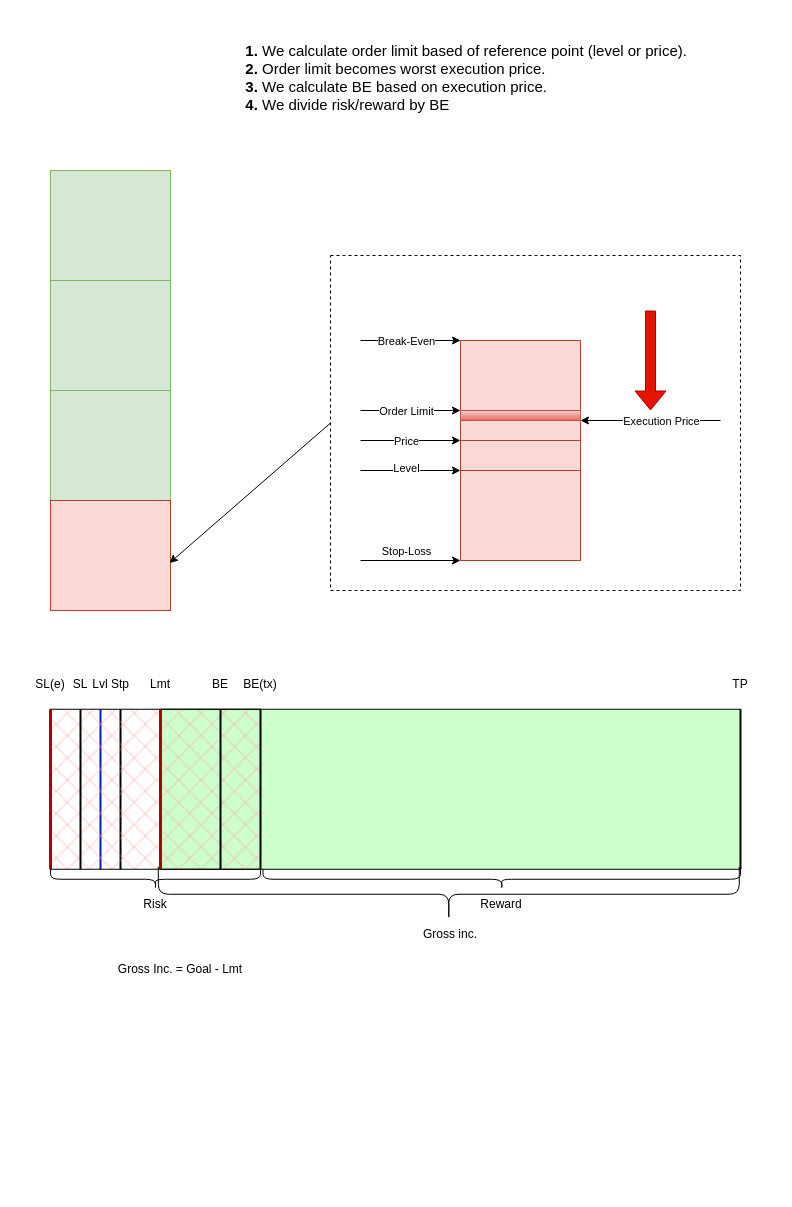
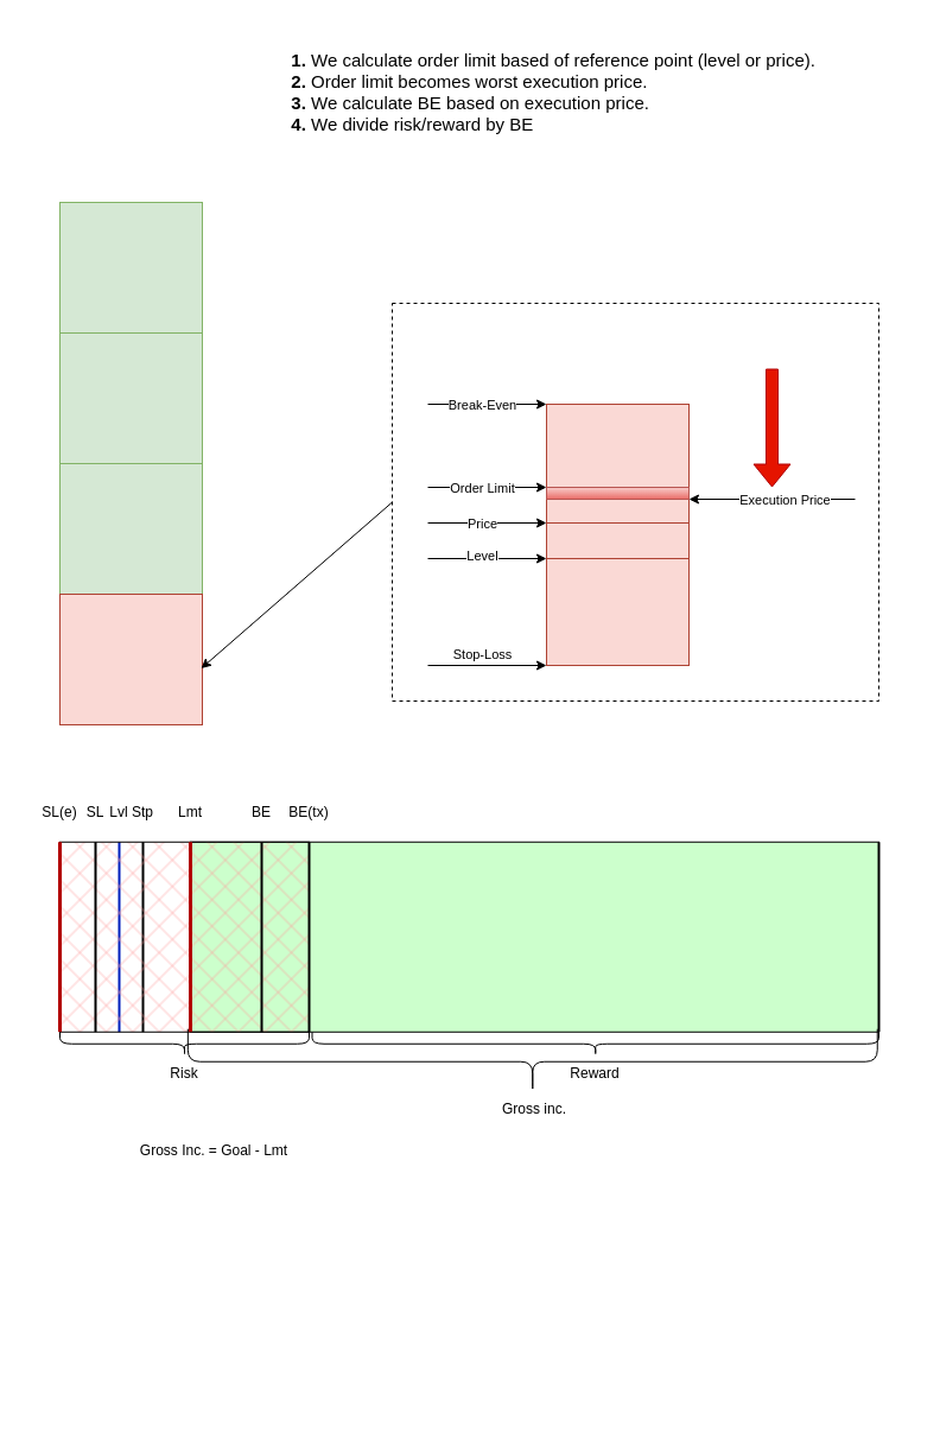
  <mxCell id="0" />
  <mxCell id="1" parent="0" />
  <mxCell id="2" value="" style="rounded=0;whiteSpace=wrap;html=1;fillStyle=auto;fillColor=#CCFFCC;" vertex="1" parent="1"><mxGeometry x="160" y="708.75" width="580" height="160" as="geometry" /></mxCell>
  <mxCell id="3" value="" style="group" vertex="1" connectable="0" parent="1"><mxGeometry x="70" y="668.75" width="60" height="200" as="geometry" /></mxCell>
  <mxCell id="4" value="" style="endArrow=none;html=1;rounded=0;strokeWidth=2;fillColor=#0050ef;strokeColor=#001DBC;" edge="1" parent="3"><mxGeometry width="50" height="50" relative="1" as="geometry"><mxPoint x="30" y="200" as="sourcePoint" /><mxPoint x="30" y="40" as="targetPoint" /></mxGeometry></mxCell>
  <mxCell id="5" value="Lvl" style="text;html=1;align=center;verticalAlign=middle;whiteSpace=wrap;rounded=0;" vertex="1" parent="3"><mxGeometry width="60" height="30" as="geometry" /></mxCell>
  <mxCell id="6" value="" style="rounded=0;whiteSpace=wrap;html=1;fillColor=none;dashed=1;" parent="1" vertex="1"><mxGeometry x="330" y="255" width="410" height="335" as="geometry" /></mxCell>
  <mxCell id="7" value="" style="rounded=0;whiteSpace=wrap;html=1;fillColor=#d5e8d4;strokeColor=#82b366;" parent="1" vertex="1"><mxGeometry x="50" y="390" width="120" height="110" as="geometry" /></mxCell>
  <mxCell id="8" value="" style="rounded=0;whiteSpace=wrap;html=1;fillColor=#fad9d5;strokeColor=#ae4132;" parent="1" vertex="1"><mxGeometry x="50" y="500" width="120" height="110" as="geometry" /></mxCell>
  <mxCell id="9" value="" style="rounded=0;whiteSpace=wrap;html=1;fillColor=#d5e8d4;strokeColor=#82b366;" parent="1" vertex="1"><mxGeometry x="50" y="280" width="120" height="110" as="geometry" /></mxCell>
  <mxCell id="10" value="" style="rounded=0;whiteSpace=wrap;html=1;fillColor=#d5e8d4;strokeColor=#82b366;" parent="1" vertex="1"><mxGeometry x="50" y="170" width="120" height="110" as="geometry" /></mxCell>
  <mxCell id="11" value="" style="rounded=0;whiteSpace=wrap;html=1;fillColor=#fad9d5;strokeColor=#ae4132;" parent="1" vertex="1"><mxGeometry x="460" y="470" width="120" height="90" as="geometry" /></mxCell>
  <mxCell id="12" value="" style="rounded=0;whiteSpace=wrap;html=1;fillColor=#fad9d5;strokeColor=#ae4132;" parent="1" vertex="1"><mxGeometry x="460" y="440" width="120" height="30" as="geometry" /></mxCell>
  <mxCell id="13" value="" style="rounded=0;whiteSpace=wrap;html=1;fillColor=#fad9d5;strokeColor=#ae4132;" parent="1" vertex="1"><mxGeometry x="460" y="410" width="120" height="30" as="geometry" /></mxCell>
  <mxCell id="14" value="" style="rounded=0;whiteSpace=wrap;html=1;fillColor=#fad9d5;strokeColor=#ae4132;" parent="1" vertex="1"><mxGeometry x="460" y="340" width="120" height="70" as="geometry" /></mxCell>
  <mxCell id="15" value="" style="endArrow=classic;html=1;rounded=0;entryX=0;entryY=1;entryDx=0;entryDy=0;" parent="1" target="12" edge="1"><mxGeometry width="50" height="50" relative="1" as="geometry"><mxPoint x="360" y="470" as="sourcePoint" /><mxPoint x="430" y="320" as="targetPoint" /></mxGeometry></mxCell>
  <mxCell id="16" value="Level" style="edgeLabel;html=1;align=center;verticalAlign=middle;resizable=0;points=[];" parent="15" vertex="1" connectable="0"><mxGeometry x="-0.4" y="3" relative="1" as="geometry"><mxPoint x="15" as="offset" /></mxGeometry></mxCell>
  <mxCell id="17" value="" style="endArrow=classic;html=1;rounded=0;entryX=0;entryY=1;entryDx=0;entryDy=0;" parent="1" edge="1"><mxGeometry width="50" height="50" relative="1" as="geometry"><mxPoint x="360" y="560" as="sourcePoint" /><mxPoint x="460" y="560" as="targetPoint" /></mxGeometry></mxCell>
  <mxCell id="18" value="Stop-Loss" style="edgeLabel;html=1;align=center;verticalAlign=middle;resizable=0;points=[];" parent="17" vertex="1" connectable="0"><mxGeometry x="-0.4" y="3" relative="1" as="geometry"><mxPoint x="15" y="-7" as="offset" /></mxGeometry></mxCell>
  <mxCell id="19" value="" style="endArrow=classic;html=1;rounded=0;entryX=0;entryY=1;entryDx=0;entryDy=0;" parent="1" edge="1"><mxGeometry width="50" height="50" relative="1" as="geometry"><mxPoint x="360" y="440" as="sourcePoint" /><mxPoint x="460" y="440" as="targetPoint" /></mxGeometry></mxCell>
  <mxCell id="20" value="Price" style="edgeLabel;html=1;align=center;verticalAlign=middle;resizable=0;points=[];" parent="19" vertex="1" connectable="0"><mxGeometry x="-0.4" y="3" relative="1" as="geometry"><mxPoint x="15" y="3" as="offset" /></mxGeometry></mxCell>
  <mxCell id="21" value="" style="endArrow=classic;html=1;rounded=0;entryX=0;entryY=1;entryDx=0;entryDy=0;" parent="1" edge="1"><mxGeometry width="50" height="50" relative="1" as="geometry"><mxPoint x="360" y="410" as="sourcePoint" /><mxPoint x="460" y="410" as="targetPoint" /></mxGeometry></mxCell>
  <mxCell id="22" value="Order Limit" style="edgeLabel;html=1;align=center;verticalAlign=middle;resizable=0;points=[];" parent="21" vertex="1" connectable="0"><mxGeometry x="-0.4" y="3" relative="1" as="geometry"><mxPoint x="15" y="3" as="offset" /></mxGeometry></mxCell>
  <mxCell id="23" value="" style="endArrow=classic;html=1;rounded=0;entryX=0;entryY=1;entryDx=0;entryDy=0;" parent="1" edge="1"><mxGeometry width="50" height="50" relative="1" as="geometry"><mxPoint x="360" y="340" as="sourcePoint" /><mxPoint x="460" y="340" as="targetPoint" /></mxGeometry></mxCell>
  <mxCell id="24" value="Break-Even" style="edgeLabel;html=1;align=center;verticalAlign=middle;resizable=0;points=[];" parent="23" vertex="1" connectable="0"><mxGeometry x="-0.4" y="3" relative="1" as="geometry"><mxPoint x="15" y="3" as="offset" /></mxGeometry></mxCell>
  <mxCell id="25" value="" style="rounded=0;whiteSpace=wrap;html=1;fillColor=#f8cecc;gradientColor=#ea6b66;strokeColor=#b85450;" parent="1" vertex="1"><mxGeometry x="460" y="410" width="120" height="10" as="geometry" /></mxCell>
  <mxCell id="26" value="" style="endArrow=classic;html=1;rounded=0;" parent="1" edge="1"><mxGeometry width="50" height="50" relative="1" as="geometry"><mxPoint x="720" y="420" as="sourcePoint" /><mxPoint x="580" y="420" as="targetPoint" /></mxGeometry></mxCell>
  <mxCell id="27" value="Execution Price" style="edgeLabel;html=1;align=center;verticalAlign=middle;resizable=0;points=[];" parent="26" vertex="1" connectable="0"><mxGeometry x="-0.28" y="3" relative="1" as="geometry"><mxPoint x="-10" y="-3" as="offset" /></mxGeometry></mxCell>
  <mxCell id="28" value="" style="shape=flexArrow;endArrow=classic;html=1;rounded=0;fillColor=#e51400;strokeColor=#B20000;" parent="1" edge="1"><mxGeometry width="50" height="50" relative="1" as="geometry"><mxPoint x="650" y="310" as="sourcePoint" /><mxPoint x="650" y="410" as="targetPoint" /></mxGeometry></mxCell>
  <mxCell id="29" value="" style="endArrow=classic;html=1;rounded=0;exitX=0;exitY=0.5;exitDx=0;exitDy=0;entryX=0.992;entryY=0.568;entryDx=0;entryDy=0;entryPerimeter=0;" parent="1" source="6" target="8" edge="1"><mxGeometry width="50" height="50" relative="1" as="geometry"><mxPoint x="250" y="540" as="sourcePoint" /><mxPoint x="300" y="490" as="targetPoint" /></mxGeometry></mxCell>
  <mxCell id="30" value="&lt;h1 style=&quot;margin-top: 0px; font-size: 15px;&quot;&gt;&lt;ol&gt;&lt;li&gt;&lt;span style=&quot;font-weight: normal;&quot;&gt;We calculate order limit based of reference point (level or price).&lt;/span&gt;&lt;/li&gt;&lt;li&gt;&lt;span style=&quot;font-weight: normal;&quot;&gt;Order limit becomes worst execution price.&lt;/span&gt;&lt;/li&gt;&lt;li&gt;&lt;span style=&quot;font-weight: normal;&quot;&gt;We calculate BE based on execution price.&lt;/span&gt;&lt;/li&gt;&lt;li&gt;&lt;span style=&quot;font-weight: normal;&quot;&gt;We divide risk/reward by BE&lt;/span&gt;&lt;/li&gt;&lt;/ol&gt;&lt;/h1&gt;" style="text;html=1;whiteSpace=wrap;overflow=hidden;rounded=0;" parent="1" vertex="1"><mxGeometry x="220" y="20" width="490" height="110" as="geometry" /></mxCell>
  <mxCell id="31" value="" style="group" vertex="1" connectable="0" parent="1"><mxGeometry x="90" y="668.75" width="170" height="200" as="geometry" /></mxCell>
  <mxCell id="32" value="" style="endArrow=none;html=1;rounded=0;strokeWidth=2;" edge="1" parent="31"><mxGeometry width="50" height="50" relative="1" as="geometry"><mxPoint x="30" y="200" as="sourcePoint" /><mxPoint x="30" y="40" as="targetPoint" /></mxGeometry></mxCell>
  <mxCell id="33" value="Stp" style="text;html=1;align=center;verticalAlign=middle;whiteSpace=wrap;rounded=0;" vertex="1" parent="31"><mxGeometry width="60" height="30" as="geometry" /></mxCell>
  <mxCell id="34" value="" style="rounded=0;whiteSpace=wrap;html=1;fillStyle=cross-hatch;fillColor=#FF9999;" vertex="1" parent="31"><mxGeometry x="-40" y="40" width="210" height="160" as="geometry" /></mxCell>
  <mxCell id="35" value="" style="group" vertex="1" connectable="0" parent="1"><mxGeometry x="190" y="668.75" width="60" height="200" as="geometry" /></mxCell>
  <mxCell id="36" value="" style="endArrow=none;html=1;rounded=0;strokeWidth=2;" edge="1" parent="35"><mxGeometry width="50" height="50" relative="1" as="geometry"><mxPoint x="30" y="200" as="sourcePoint" /><mxPoint x="30" y="40" as="targetPoint" /></mxGeometry></mxCell>
  <mxCell id="37" value="BE" style="text;html=1;align=center;verticalAlign=middle;whiteSpace=wrap;rounded=0;" vertex="1" parent="35"><mxGeometry width="60" height="30" as="geometry" /></mxCell>
  <mxCell id="38" value="" style="group" vertex="1" connectable="0" parent="1"><mxGeometry x="50" y="668.75" width="60" height="200" as="geometry" /></mxCell>
  <mxCell id="39" value="" style="endArrow=none;html=1;rounded=0;strokeWidth=2;" edge="1" parent="38"><mxGeometry width="50" height="50" relative="1" as="geometry"><mxPoint x="30" y="200" as="sourcePoint" /><mxPoint x="30" y="40" as="targetPoint" /></mxGeometry></mxCell>
  <mxCell id="40" value="SL" style="text;html=1;align=center;verticalAlign=middle;whiteSpace=wrap;rounded=0;" vertex="1" parent="38"><mxGeometry width="60" height="30" as="geometry" /></mxCell>
  <mxCell id="41" value="" style="endArrow=none;html=1;rounded=0;strokeWidth=3;fillColor=#e51400;strokeColor=#B20000;" edge="1" parent="1"><mxGeometry width="50" height="50" relative="1" as="geometry"><mxPoint x="160" y="868.75" as="sourcePoint" /><mxPoint x="160" y="708.75" as="targetPoint" /></mxGeometry></mxCell>
  <mxCell id="42" value="Lmt" style="text;html=1;align=center;verticalAlign=middle;whiteSpace=wrap;rounded=0;" vertex="1" parent="1"><mxGeometry x="130" y="668.75" width="60" height="30" as="geometry" /></mxCell>
  <mxCell id="43" value="" style="endArrow=none;html=1;rounded=0;strokeWidth=3;fillColor=#e51400;strokeColor=#B20000;" edge="1" parent="1"><mxGeometry width="50" height="50" relative="1" as="geometry"><mxPoint x="50" y="868.75" as="sourcePoint" /><mxPoint x="50" y="708.75" as="targetPoint" /></mxGeometry></mxCell>
  <mxCell id="44" value="SL(e)" style="text;html=1;align=center;verticalAlign=middle;whiteSpace=wrap;rounded=0;" vertex="1" parent="1"><mxGeometry x="20" y="668.75" width="60" height="30" as="geometry" /></mxCell>
  <mxCell id="45" value="Risk" style="text;html=1;align=center;verticalAlign=middle;whiteSpace=wrap;rounded=0;" vertex="1" parent="1"><mxGeometry x="125" y="888.75" width="60" height="30" as="geometry" /></mxCell>
  <mxCell id="46" value="" style="group" vertex="1" connectable="0" parent="1"><mxGeometry x="710" y="668.75" width="60" height="200" as="geometry" /></mxCell>
  <mxCell id="47" value="" style="endArrow=none;html=1;rounded=0;strokeWidth=2;" edge="1" parent="46"><mxGeometry width="50" height="50" relative="1" as="geometry"><mxPoint x="30" y="200" as="sourcePoint" /><mxPoint x="30" y="40" as="targetPoint" /></mxGeometry></mxCell>
- <mxCell id="48" value="TP" style="text;html=1;align=center;verticalAlign=middle;whiteSpace=wrap;rounded=0;" vertex="1" parent="46"><mxGeometry width="60" height="30" as="geometry" /></mxCell>
  <mxCell id="49" value="" style="group" vertex="1" connectable="0" parent="1"><mxGeometry x="230" y="668.75" width="60" height="200" as="geometry" /></mxCell>
  <mxCell id="50" value="" style="endArrow=none;html=1;rounded=0;strokeWidth=2;" edge="1" parent="49"><mxGeometry width="50" height="50" relative="1" as="geometry"><mxPoint x="30" y="200" as="sourcePoint" /><mxPoint x="30" y="40" as="targetPoint" /></mxGeometry></mxCell>
  <mxCell id="51" value="BE(tx)" style="text;html=1;align=center;verticalAlign=middle;whiteSpace=wrap;rounded=0;" vertex="1" parent="49"><mxGeometry width="60" height="30" as="geometry" /></mxCell>
  <mxCell id="52" value="" style="shape=curlyBracket;whiteSpace=wrap;html=1;rounded=1;labelPosition=left;verticalLabelPosition=middle;align=right;verticalAlign=middle;rotation=-90;" vertex="1" parent="1"><mxGeometry x="145" y="773.75" width="20" height="210" as="geometry" /></mxCell>
  <mxCell id="53" value="" style="shape=curlyBracket;whiteSpace=wrap;html=1;rounded=1;labelPosition=left;verticalLabelPosition=middle;align=right;verticalAlign=middle;rotation=-90;" vertex="1" parent="1"><mxGeometry x="491.25" y="640" width="20" height="477.5" as="geometry" /></mxCell>
  <mxCell id="54" value="Reward" style="text;html=1;align=center;verticalAlign=middle;whiteSpace=wrap;rounded=0;" vertex="1" parent="1"><mxGeometry x="471.25" y="888.75" width="60" height="30" as="geometry" /></mxCell>
  <mxCell id="55" value="" style="shape=curlyBracket;whiteSpace=wrap;html=1;rounded=1;labelPosition=left;verticalLabelPosition=middle;align=right;verticalAlign=middle;rotation=-90;" vertex="1" parent="1"><mxGeometry x="420.79" y="603.28" width="55" height="580.93" as="geometry" /></mxCell>
  <mxCell id="56" value="Gross inc." style="text;html=1;align=center;verticalAlign=middle;whiteSpace=wrap;rounded=0;" vertex="1" parent="1"><mxGeometry x="420" y="918.75" width="60" height="30" as="geometry" /></mxCell>
  <mxCell id="57" value="Gross Inc. = Goal - Lmt" style="text;html=1;align=center;verticalAlign=middle;whiteSpace=wrap;rounded=0;" vertex="1" parent="1"><mxGeometry x="50" y="953.75" width="260" height="30" as="geometry" /></mxCell>
